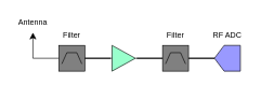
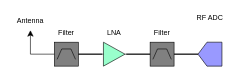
  <mxCell id="0" />
  <mxCell id="1" parent="0" />
  <mxCell id="2" value="" style="verticalLabelPosition=bottom;shadow=0;dashed=0;align=center;html=1;verticalAlign=top;shape=mxgraph.electrical.logic_gates.bandpass_filter;fillColor=#808080;" parent="1" vertex="1"><mxGeometry x="90" y="70" width="40" height="40" as="geometry" /></mxCell>
  <mxCell id="3" value="" style="verticalLabelPosition=bottom;shadow=0;dashed=0;align=center;html=1;verticalAlign=top;shape=mxgraph.electrical.abstract.amplifier;fillColor=#99FFCC;" parent="1" vertex="1"><mxGeometry x="170" y="70" width="40" height="40" as="geometry" /></mxCell>
  <mxCell id="4" value="" style="verticalLabelPosition=bottom;shadow=0;dashed=0;align=center;html=1;verticalAlign=top;shape=mxgraph.electrical.logic_gates.bandpass_filter;fillColor=#808080;" parent="1" vertex="1"><mxGeometry x="250" y="70" width="40" height="40" as="geometry" /></mxCell>
  <mxCell id="5" value="" style="shape=offPageConnector;whiteSpace=wrap;html=1;rotation=90;fillColor=#9999FF;" parent="1" vertex="1"><mxGeometry x="330" y="70" width="40" height="40" as="geometry" /></mxCell>
  <mxCell id="6" value="" style="edgeStyle=segmentEdgeStyle;endArrow=classic;html=1;curved=0;rounded=0;endSize=8;startSize=8;" parent="1" edge="1"><mxGeometry width="50" height="50" relative="1" as="geometry"><mxPoint x="90" y="90" as="sourcePoint" /><mxPoint x="50" y="50" as="targetPoint" /><Array as="points"><mxPoint x="50" y="90" /><mxPoint x="50" y="50" /></Array></mxGeometry></mxCell>
  <mxCell id="7" value="" style="line;strokeWidth=2;html=1;" parent="1" vertex="1"><mxGeometry x="130" y="85" width="40" height="10" as="geometry" /></mxCell>
  <mxCell id="8" value="" style="line;strokeWidth=2;html=1;" parent="1" vertex="1"><mxGeometry x="210" y="85" width="40" height="10" as="geometry" /></mxCell>
  <mxCell id="9" value="" style="line;strokeWidth=2;html=1;" parent="1" vertex="1"><mxGeometry x="290" y="85" width="40" height="10" as="geometry" /></mxCell>
  <mxCell id="10" value="Antenna" style="text;html=1;strokeColor=none;fillColor=none;align=center;verticalAlign=middle;whiteSpace=wrap;rounded=0;" parent="1" vertex="1"><mxGeometry x="20" y="20" width="60" height="30" as="geometry" /></mxCell>
  <mxCell id="11" value="Filter" style="text;html=1;strokeColor=none;fillColor=none;align=center;verticalAlign=middle;whiteSpace=wrap;rounded=0;" parent="1" vertex="1"><mxGeometry x="80" y="40" width="60" height="30" as="geometry" /></mxCell>
+ <mxCell id="12" value="LNA" style="text;html=1;strokeColor=none;fillColor=none;align=center;verticalAlign=middle;whiteSpace=wrap;rounded=0;" parent="1" vertex="1"><mxGeometry x="160" y="40" width="60" height="30" as="geometry" /></mxCell>
  <mxCell id="13" value="Filter" style="text;html=1;strokeColor=none;fillColor=none;align=center;verticalAlign=middle;whiteSpace=wrap;rounded=0;" parent="1" vertex="1"><mxGeometry x="240" y="40" width="60" height="30" as="geometry" /></mxCell>
- <mxCell id="14" value="RF ADC" style="text;html=1;strokeColor=none;fillColor=none;align=center;verticalAlign=middle;whiteSpace=wrap;rounded=0;" parent="1" vertex="1"><mxGeometry x="320" y="40" width="60" height="30" as="geometry" /></mxCell>
+ <mxCell id="14" value="RF ADC" style="text;html=1;strokeColor=none;fillColor=none;align=center;verticalAlign=middle;whiteSpace=wrap;rounded=0;" parent="1" vertex="1"><mxGeometry x="320" y="15" width="60" height="30" as="geometry" /></mxCell>
